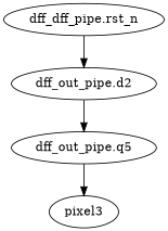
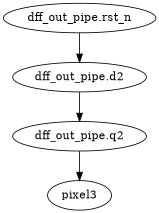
  strict digraph {
    node [complexity=0 rank=0.0]
-   "dff_out_pipe.q2" [importance=0.00409910660944 label="dff_out_pipe.q5"]
+   "dff_out_pipe.q2" [importance=0.00409910660944]
    pixel3 [importance=0.00199617189484]
-   "dff_out_pipe.rst_n" [complexity=1 importance=0.00926311732954 rank=0.00926311732954 label="dff_dff_pipe.rst_n"]
+   "dff_out_pipe.rst_n" [complexity=1 importance=0.00926311732954 rank=0.00926311732954]
    "dff_out_pipe.d2" [complexity=2 importance=0.00605776474647 rank=0.00302888237323]
    "dff_out_pipe.q2" -> pixel3
    "dff_out_pipe.rst_n" -> "dff_out_pipe.d2"
    "dff_out_pipe.d2" -> "dff_out_pipe.q2"
  }
